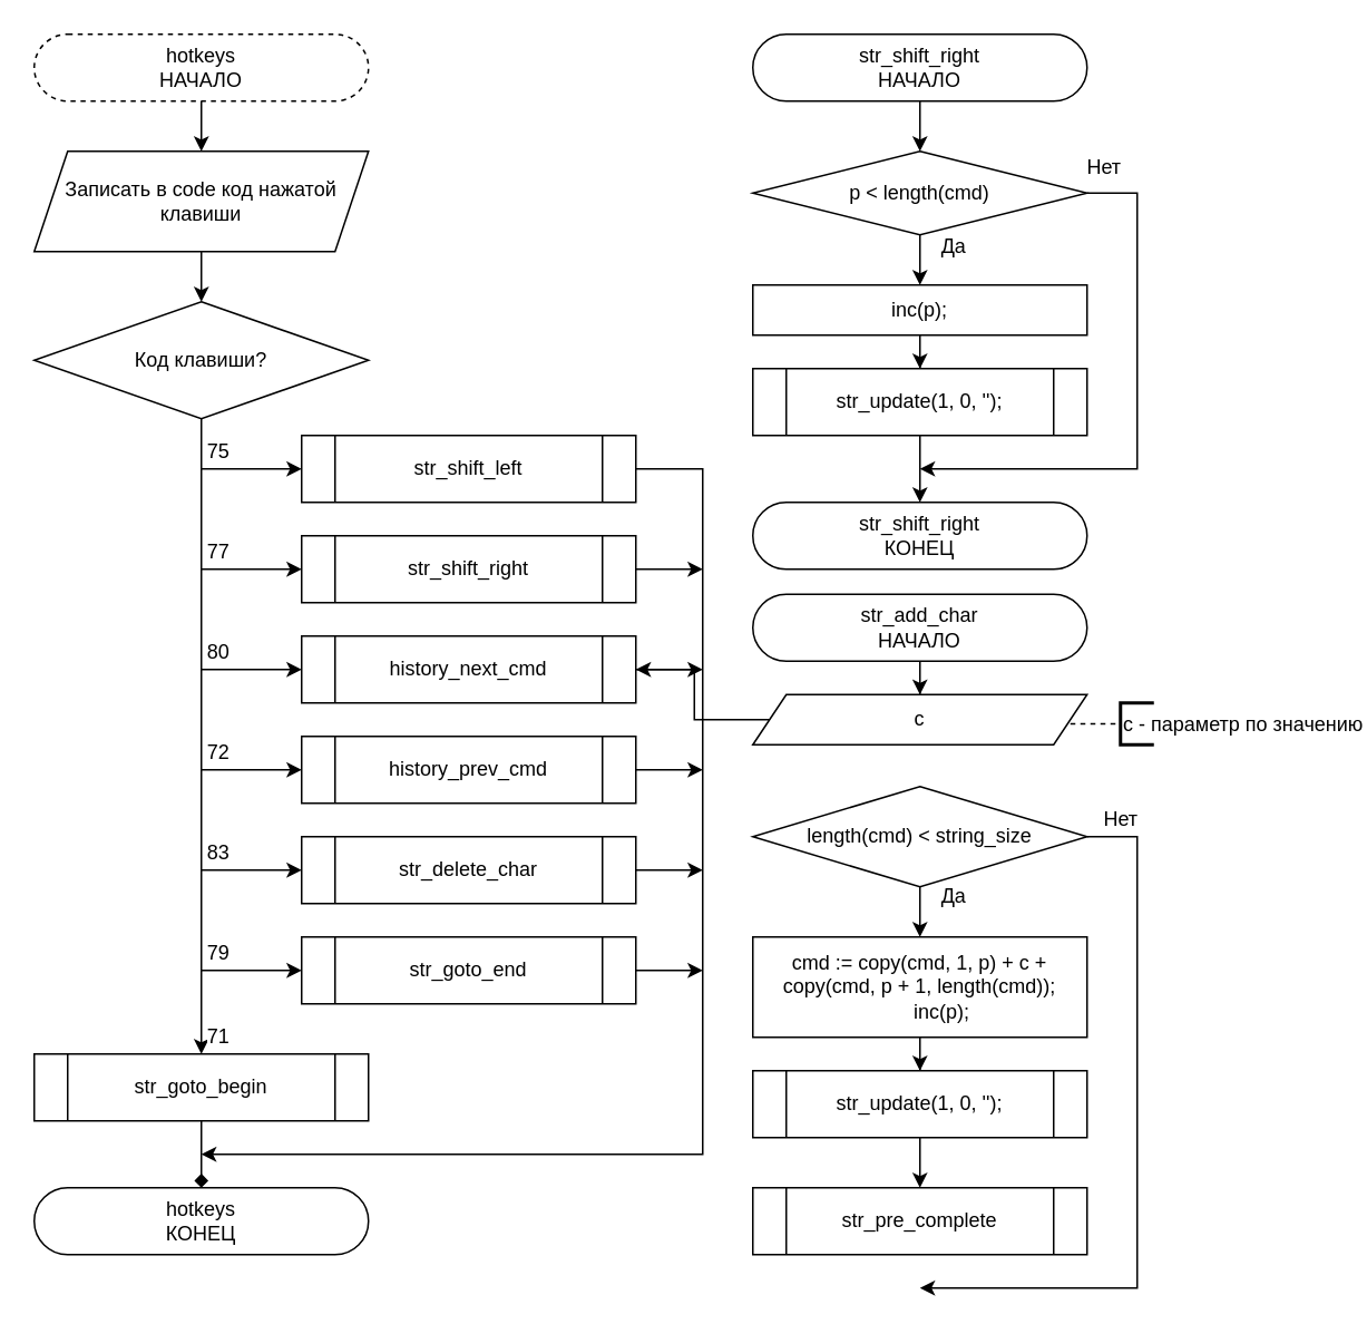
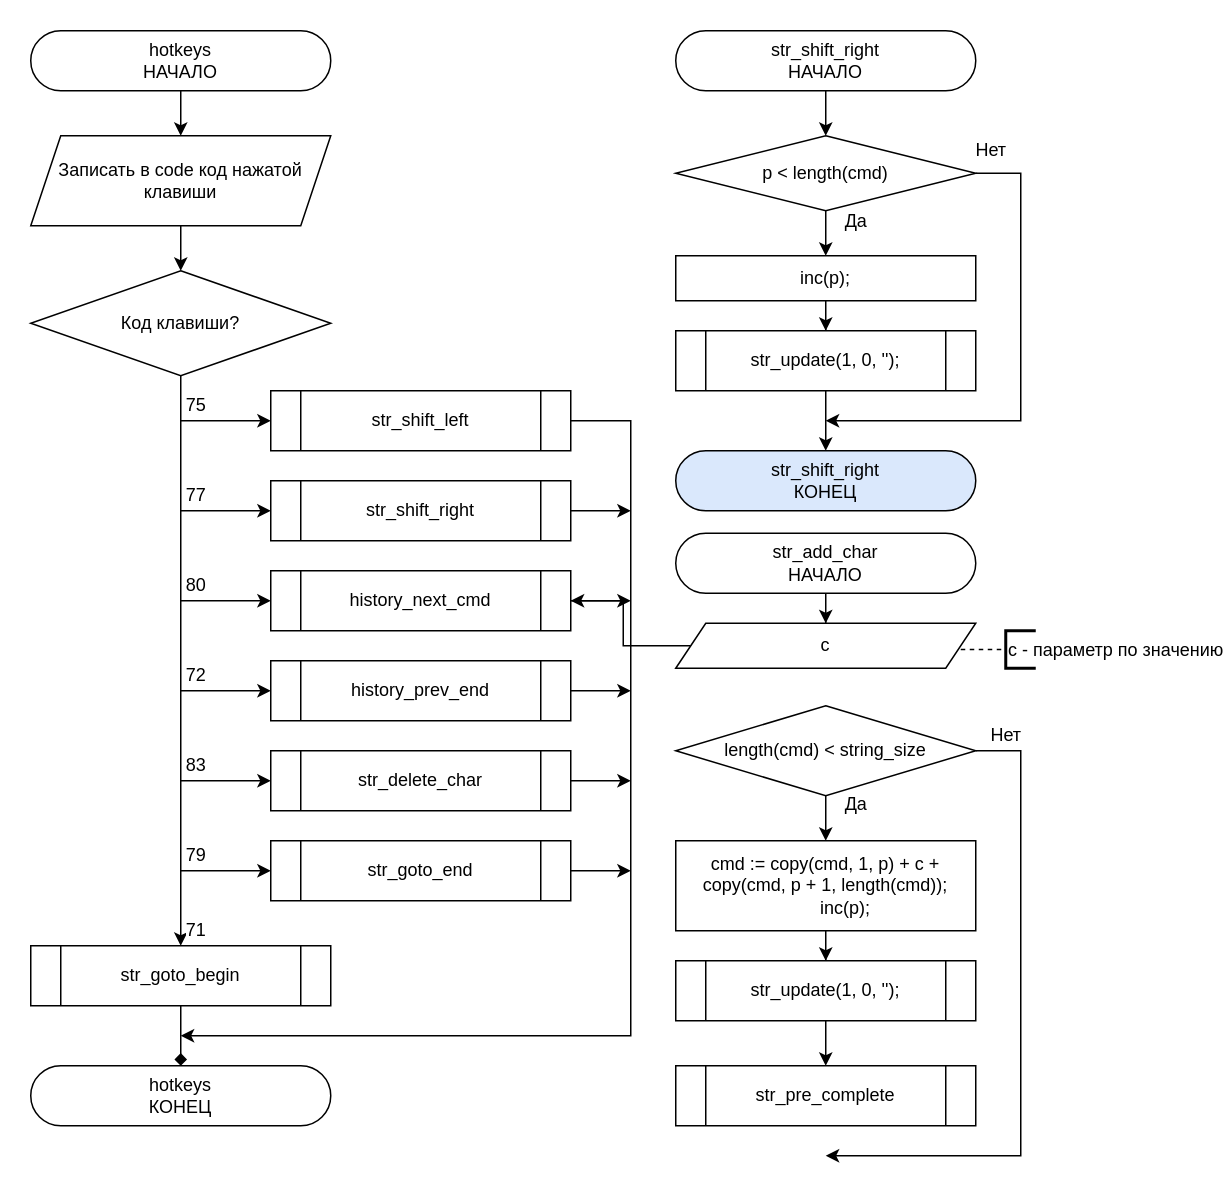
  <mxCell id="0" />
  <mxCell id="1" parent="0" />
  <mxCell id="2" value="" style="edgeStyle=orthogonalEdgeStyle;rounded=0;orthogonalLoop=1;jettySize=auto;html=1;fontSize=12;" edge="1" parent="1" source="3" target="5"><mxGeometry relative="1" as="geometry" /></mxCell>
- <mxCell id="3" value="hotkeys&lt;br style=&quot;font-size: 12px;&quot;&gt;НАЧАЛО" style="rounded=1;whiteSpace=wrap;html=1;arcSize=50;strokeWidth=1;fontSize=12;dashed=1;" vertex="1" parent="1"><mxGeometry x="20" y="20" width="200" height="40" as="geometry" /></mxCell>
+ <mxCell id="3" value="hotkeys&lt;br style=&quot;font-size: 12px;&quot;&gt;НАЧАЛО" style="rounded=1;whiteSpace=wrap;html=1;arcSize=50;strokeWidth=1;fontSize=12;" vertex="1" parent="1"><mxGeometry x="20" y="20" width="200" height="40" as="geometry" /></mxCell>
  <mxCell id="4" value="" style="edgeStyle=orthogonalEdgeStyle;rounded=0;orthogonalLoop=1;jettySize=auto;html=1;fontSize=12;" edge="1" parent="1" source="5" target="7"><mxGeometry relative="1" as="geometry" /></mxCell>
  <mxCell id="5" value="Записать в&amp;nbsp;code код нажатой клавиши" style="shape=parallelogram;perimeter=parallelogramPerimeter;whiteSpace=wrap;html=1;fixedSize=1;strokeWidth=1;fontSize=12;" vertex="1" parent="1"><mxGeometry x="20" y="90" width="200" height="60" as="geometry" /></mxCell>
  <mxCell id="6" value="71" style="edgeStyle=orthogonalEdgeStyle;rounded=0;orthogonalLoop=1;jettySize=auto;html=1;fontSize=12;" edge="1" parent="1" source="7" target="9"><mxGeometry x="0.947" y="10" relative="1" as="geometry"><mxPoint as="offset" /></mxGeometry></mxCell>
  <mxCell id="7" value="Код клавиши?" style="rhombus;whiteSpace=wrap;html=1;strokeWidth=1;fontSize=12;" vertex="1" parent="1"><mxGeometry x="20" y="180" width="200" height="70" as="geometry" /></mxCell>
  <mxCell id="8" value="" style="edgeStyle=orthogonalEdgeStyle;rounded=0;orthogonalLoop=1;jettySize=auto;html=1;fontSize=12;endArrow=diamond;" edge="1" parent="1" source="9" target="28"><mxGeometry relative="1" as="geometry" /></mxCell>
  <mxCell id="9" value="str_goto_begin" style="shape=process;whiteSpace=wrap;html=1;backgroundOutline=1;strokeWidth=1;fontSize=12;" vertex="1" parent="1"><mxGeometry x="20" y="630" width="200" height="40" as="geometry" /></mxCell>
  <mxCell id="10" value="" style="edgeStyle=orthogonalEdgeStyle;rounded=0;orthogonalLoop=1;jettySize=auto;html=1;exitX=1;exitY=0.5;exitDx=0;exitDy=0;fontSize=12;" edge="1" parent="1" source="11"><mxGeometry relative="1" as="geometry"><mxPoint x="120" y="690" as="targetPoint" /><Array as="points"><mxPoint x="420" y="280" /><mxPoint x="420" y="690" /></Array></mxGeometry></mxCell>
  <mxCell id="11" value="str_shift_left" style="shape=process;whiteSpace=wrap;html=1;backgroundOutline=1;fontSize=12;" vertex="1" parent="1"><mxGeometry x="180" y="260" width="200" height="40" as="geometry" /></mxCell>
  <mxCell id="12" value="75" style="endArrow=classic;html=1;entryX=0;entryY=0.5;entryDx=0;entryDy=0;fontSize=12;" edge="1" parent="1" target="11"><mxGeometry x="-0.667" y="10" width="50" height="50" relative="1" as="geometry"><mxPoint x="120" y="280" as="sourcePoint" /><mxPoint x="420" y="270" as="targetPoint" /><mxPoint as="offset" /></mxGeometry></mxCell>
  <mxCell id="13" value="" style="edgeStyle=orthogonalEdgeStyle;rounded=0;orthogonalLoop=1;jettySize=auto;html=1;fontSize=12;" edge="1" parent="1" source="14"><mxGeometry relative="1" as="geometry"><mxPoint x="420" y="340" as="targetPoint" /></mxGeometry></mxCell>
  <mxCell id="14" value="str_shift_right" style="shape=process;whiteSpace=wrap;html=1;backgroundOutline=1;fontSize=12;" vertex="1" parent="1"><mxGeometry x="180" y="320" width="200" height="40" as="geometry" /></mxCell>
  <mxCell id="15" value="77" style="endArrow=classic;html=1;entryX=0;entryY=0.5;entryDx=0;entryDy=0;fontSize=12;" edge="1" parent="1" target="14"><mxGeometry x="-0.667" y="10" width="50" height="50" relative="1" as="geometry"><mxPoint x="120" y="340" as="sourcePoint" /><mxPoint x="420" y="330" as="targetPoint" /><mxPoint as="offset" /></mxGeometry></mxCell>
  <mxCell id="16" value="" style="edgeStyle=orthogonalEdgeStyle;rounded=0;orthogonalLoop=1;jettySize=auto;html=1;fontSize=12;" edge="1" parent="1" source="17"><mxGeometry relative="1" as="geometry"><mxPoint x="420" y="400" as="targetPoint" /></mxGeometry></mxCell>
  <mxCell id="17" value="history_next_cmd" style="shape=process;whiteSpace=wrap;html=1;backgroundOutline=1;fontSize=12;" vertex="1" parent="1"><mxGeometry x="180" y="380" width="200" height="40" as="geometry" /></mxCell>
  <mxCell id="18" value="80" style="endArrow=classic;html=1;entryX=0;entryY=0.5;entryDx=0;entryDy=0;fontSize=12;" edge="1" parent="1" target="17"><mxGeometry x="-0.667" y="10" width="50" height="50" relative="1" as="geometry"><mxPoint x="120" y="400" as="sourcePoint" /><mxPoint x="420" y="390" as="targetPoint" /><mxPoint as="offset" /></mxGeometry></mxCell>
  <mxCell id="19" value="" style="edgeStyle=orthogonalEdgeStyle;rounded=0;orthogonalLoop=1;jettySize=auto;html=1;fontSize=12;" edge="1" parent="1" source="20"><mxGeometry relative="1" as="geometry"><mxPoint x="420" y="460" as="targetPoint" /></mxGeometry></mxCell>
- <mxCell id="20" value="history_prev_cmd" style="shape=process;whiteSpace=wrap;html=1;backgroundOutline=1;fontSize=12;" vertex="1" parent="1"><mxGeometry x="180" y="440" width="200" height="40" as="geometry" /></mxCell>
+ <mxCell id="20" value="history_prev_end" style="shape=process;whiteSpace=wrap;html=1;backgroundOutline=1;fontSize=12;" vertex="1" parent="1"><mxGeometry x="180" y="440" width="200" height="40" as="geometry" /></mxCell>
  <mxCell id="21" value="72" style="endArrow=classic;html=1;entryX=0;entryY=0.5;entryDx=0;entryDy=0;fontSize=12;" edge="1" parent="1" target="20"><mxGeometry x="-0.667" y="10" width="50" height="50" relative="1" as="geometry"><mxPoint x="120" y="460" as="sourcePoint" /><mxPoint x="420" y="450" as="targetPoint" /><mxPoint as="offset" /></mxGeometry></mxCell>
  <mxCell id="22" value="" style="edgeStyle=orthogonalEdgeStyle;rounded=0;orthogonalLoop=1;jettySize=auto;html=1;fontSize=12;" edge="1" parent="1" source="23"><mxGeometry relative="1" as="geometry"><mxPoint x="420" y="520" as="targetPoint" /></mxGeometry></mxCell>
  <mxCell id="23" value="str_delete_char" style="shape=process;whiteSpace=wrap;html=1;backgroundOutline=1;fontSize=12;" vertex="1" parent="1"><mxGeometry x="180" y="500" width="200" height="40" as="geometry" /></mxCell>
  <mxCell id="24" value="83" style="endArrow=classic;html=1;entryX=0;entryY=0.5;entryDx=0;entryDy=0;fontSize=12;" edge="1" parent="1" target="23"><mxGeometry x="-0.667" y="10" width="50" height="50" relative="1" as="geometry"><mxPoint x="120" y="520" as="sourcePoint" /><mxPoint x="420" y="510" as="targetPoint" /><mxPoint as="offset" /></mxGeometry></mxCell>
  <mxCell id="25" value="" style="edgeStyle=orthogonalEdgeStyle;rounded=0;orthogonalLoop=1;jettySize=auto;html=1;fontSize=12;" edge="1" parent="1" source="26"><mxGeometry relative="1" as="geometry"><mxPoint x="420" y="580" as="targetPoint" /></mxGeometry></mxCell>
  <mxCell id="26" value="str_goto_end" style="shape=process;whiteSpace=wrap;html=1;backgroundOutline=1;fontSize=12;" vertex="1" parent="1"><mxGeometry x="180" y="560" width="200" height="40" as="geometry" /></mxCell>
  <mxCell id="27" value="79" style="endArrow=classic;html=1;entryX=0;entryY=0.5;entryDx=0;entryDy=0;fontSize=12;" edge="1" parent="1" target="26"><mxGeometry x="-0.667" y="10" width="50" height="50" relative="1" as="geometry"><mxPoint x="120" y="580" as="sourcePoint" /><mxPoint x="420" y="570" as="targetPoint" /><mxPoint as="offset" /></mxGeometry></mxCell>
  <mxCell id="28" value="hotkeys&lt;br style=&quot;font-size: 12px;&quot;&gt;КОНЕЦ" style="rounded=1;whiteSpace=wrap;html=1;arcSize=50;strokeWidth=1;fontSize=12;" vertex="1" parent="1"><mxGeometry x="20" y="710" width="200" height="40" as="geometry" /></mxCell>
  <mxCell id="29" value="" style="edgeStyle=orthogonalEdgeStyle;rounded=0;orthogonalLoop=1;jettySize=auto;html=1;fontSize=12;" edge="1" parent="1" source="30" target="33"><mxGeometry relative="1" as="geometry" /></mxCell>
  <mxCell id="30" value="str_shift_right&lt;br style=&quot;font-size: 12px;&quot;&gt;НАЧАЛО" style="rounded=1;whiteSpace=wrap;html=1;arcSize=50;strokeWidth=1;fontSize=12;" vertex="1" parent="1"><mxGeometry x="450" y="20" width="200" height="40" as="geometry" /></mxCell>
  <mxCell id="31" value="Да" style="edgeStyle=orthogonalEdgeStyle;rounded=0;orthogonalLoop=1;jettySize=auto;html=1;fontSize=12;" edge="1" parent="1" source="33" target="35"><mxGeometry x="-0.733" y="20" relative="1" as="geometry"><mxPoint as="offset" /></mxGeometry></mxCell>
  <mxCell id="32" value="Нет" style="edgeStyle=orthogonalEdgeStyle;rounded=0;orthogonalLoop=1;jettySize=auto;html=1;exitX=1;exitY=0.5;exitDx=0;exitDy=0;fontSize=12;" edge="1" parent="1" source="33"><mxGeometry x="-0.939" y="15" relative="1" as="geometry"><mxPoint x="550" y="280" as="targetPoint" /><Array as="points"><mxPoint x="680" y="115" /><mxPoint x="680" y="280" /></Array><mxPoint as="offset" /></mxGeometry></mxCell>
  <mxCell id="33" value="p &amp;lt; length(cmd)" style="rhombus;whiteSpace=wrap;html=1;fontSize=12;" vertex="1" parent="1"><mxGeometry x="450" y="90" width="200" height="50" as="geometry" /></mxCell>
  <mxCell id="34" value="" style="edgeStyle=orthogonalEdgeStyle;rounded=0;orthogonalLoop=1;jettySize=auto;html=1;fontSize=12;" edge="1" parent="1" source="35" target="37"><mxGeometry relative="1" as="geometry" /></mxCell>
  <mxCell id="35" value="inc(p);" style="whiteSpace=wrap;html=1;fontSize=12;" vertex="1" parent="1"><mxGeometry x="450" y="170" width="200" height="30" as="geometry" /></mxCell>
  <mxCell id="36" value="" style="edgeStyle=orthogonalEdgeStyle;rounded=0;orthogonalLoop=1;jettySize=auto;html=1;fontSize=12;" edge="1" parent="1" source="37" target="38"><mxGeometry relative="1" as="geometry" /></mxCell>
  <mxCell id="37" value="str_update(1, 0, '');" style="shape=process;whiteSpace=wrap;html=1;backgroundOutline=1;fontSize=12;" vertex="1" parent="1"><mxGeometry x="450" y="220" width="200" height="40" as="geometry" /></mxCell>
- <mxCell id="38" value="str_shift_right&lt;br style=&quot;font-size: 12px;&quot;&gt;КОНЕЦ" style="rounded=1;whiteSpace=wrap;html=1;arcSize=50;strokeWidth=1;fontSize=12;" vertex="1" parent="1"><mxGeometry x="450" y="300" width="200" height="40" as="geometry" /></mxCell>
+ <mxCell id="38" value="str_shift_right&lt;br style=&quot;font-size: 12px;&quot;&gt;КОНЕЦ" style="rounded=1;whiteSpace=wrap;html=1;arcSize=50;strokeWidth=1;fontSize=12;fillColor=#dae8fc;" vertex="1" parent="1"><mxGeometry x="450" y="300" width="200" height="40" as="geometry" /></mxCell>
  <mxCell id="39" value="" style="edgeStyle=orthogonalEdgeStyle;rounded=0;orthogonalLoop=1;jettySize=auto;html=1;fontSize=12;" edge="1" parent="1" source="40" target="42"><mxGeometry relative="1" as="geometry" /></mxCell>
  <mxCell id="40" value="str_add_char&lt;br style=&quot;font-size: 12px;&quot;&gt;НАЧАЛО" style="rounded=1;whiteSpace=wrap;html=1;arcSize=50;strokeWidth=1;fontSize=12;" vertex="1" parent="1"><mxGeometry x="450" y="355" width="200" height="40" as="geometry" /></mxCell>
  <mxCell id="41" value="" style="edgeStyle=orthogonalEdgeStyle;rounded=0;orthogonalLoop=1;jettySize=auto;html=1;fontSize=12;" edge="1" parent="1" source="42" target="17"><mxGeometry relative="1" as="geometry" /></mxCell>
  <mxCell id="42" value="с" style="shape=parallelogram;perimeter=parallelogramPerimeter;whiteSpace=wrap;html=1;fixedSize=1;fontSize=12;" vertex="1" parent="1"><mxGeometry x="450" y="415" width="200" height="30" as="geometry" /></mxCell>
  <mxCell id="43" value="" style="endArrow=none;dashed=1;html=1;exitX=1;exitY=0.5;exitDx=0;exitDy=0;fontSize=12;" edge="1" parent="1"><mxGeometry width="50" height="50" relative="1" as="geometry"><mxPoint x="640" y="432.5" as="sourcePoint" /><mxPoint x="670" y="432.5" as="targetPoint" /></mxGeometry></mxCell>
  <mxCell id="44" value="с - параметр по значению" style="strokeWidth=2;html=1;shape=mxgraph.flowchart.annotation_1;align=left;pointerEvents=1;fontSize=12;" vertex="1" parent="1"><mxGeometry x="670" y="420" width="20" height="25" as="geometry" /></mxCell>
  <mxCell id="45" value="Да" style="edgeStyle=orthogonalEdgeStyle;rounded=0;orthogonalLoop=1;jettySize=auto;html=1;fontSize=12;" edge="1" parent="1" source="47" target="49"><mxGeometry x="-0.75" y="20" relative="1" as="geometry"><mxPoint as="offset" /></mxGeometry></mxCell>
  <mxCell id="46" value="Нет" style="edgeStyle=orthogonalEdgeStyle;rounded=0;orthogonalLoop=1;jettySize=auto;html=1;fontSize=12;exitX=1;exitY=0.5;exitDx=0;exitDy=0;" edge="1" parent="1" source="47"><mxGeometry x="-0.907" y="10" relative="1" as="geometry"><mxPoint x="550" y="770" as="targetPoint" /><Array as="points"><mxPoint x="680" y="500" /><mxPoint x="680" y="770" /></Array><mxPoint as="offset" /></mxGeometry></mxCell>
  <mxCell id="47" value="length(cmd) &amp;lt; string_size" style="rhombus;whiteSpace=wrap;html=1;fontSize=12;" vertex="1" parent="1"><mxGeometry x="450" y="470" width="200" height="60" as="geometry" /></mxCell>
  <mxCell id="48" value="" style="edgeStyle=orthogonalEdgeStyle;rounded=0;orthogonalLoop=1;jettySize=auto;html=1;fontSize=12;" edge="1" parent="1" source="49" target="51"><mxGeometry relative="1" as="geometry" /></mxCell>
  <mxCell id="49" value="&lt;div&gt;cmd := copy(cmd, 1, p) + c + copy(cmd, p + 1, length(cmd));&lt;/div&gt;&lt;div&gt;&amp;nbsp; &amp;nbsp; &amp;nbsp; &amp;nbsp; inc(p);&lt;/div&gt;" style="whiteSpace=wrap;html=1;fontSize=12;" vertex="1" parent="1"><mxGeometry x="450" y="560" width="200" height="60" as="geometry" /></mxCell>
  <mxCell id="50" value="" style="edgeStyle=orthogonalEdgeStyle;rounded=0;orthogonalLoop=1;jettySize=auto;html=1;fontSize=12;" edge="1" parent="1" source="51" target="52"><mxGeometry relative="1" as="geometry" /></mxCell>
  <mxCell id="51" value="str_update(1, 0, '');" style="shape=process;whiteSpace=wrap;html=1;backgroundOutline=1;" vertex="1" parent="1"><mxGeometry x="450" y="640" width="200" height="40" as="geometry" /></mxCell>
  <mxCell id="52" value="str_pre_complete" style="shape=process;whiteSpace=wrap;html=1;backgroundOutline=1;" vertex="1" parent="1"><mxGeometry x="450" y="710" width="200" height="40" as="geometry" /></mxCell>
